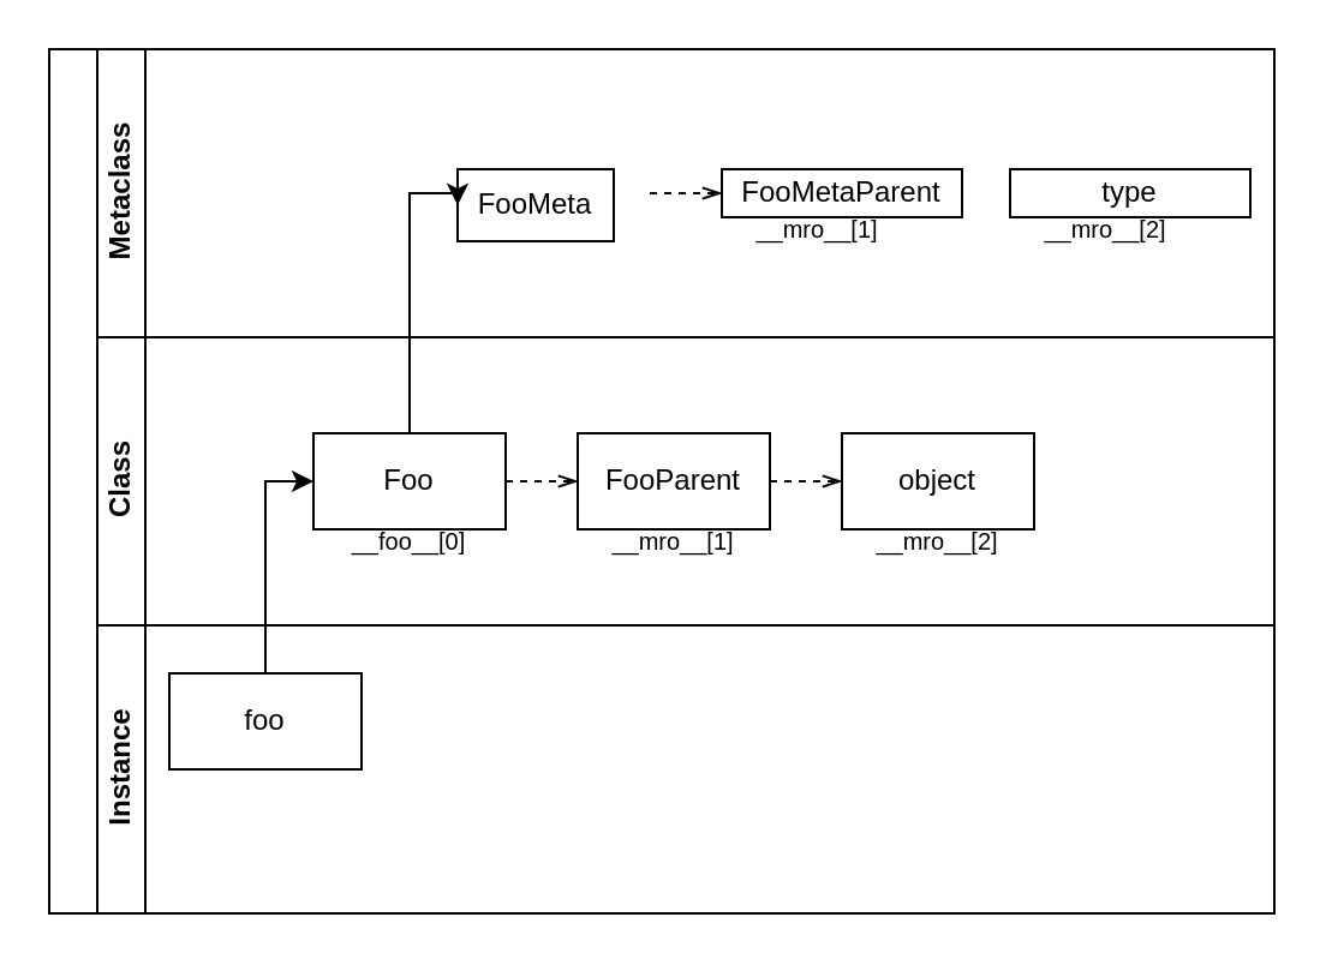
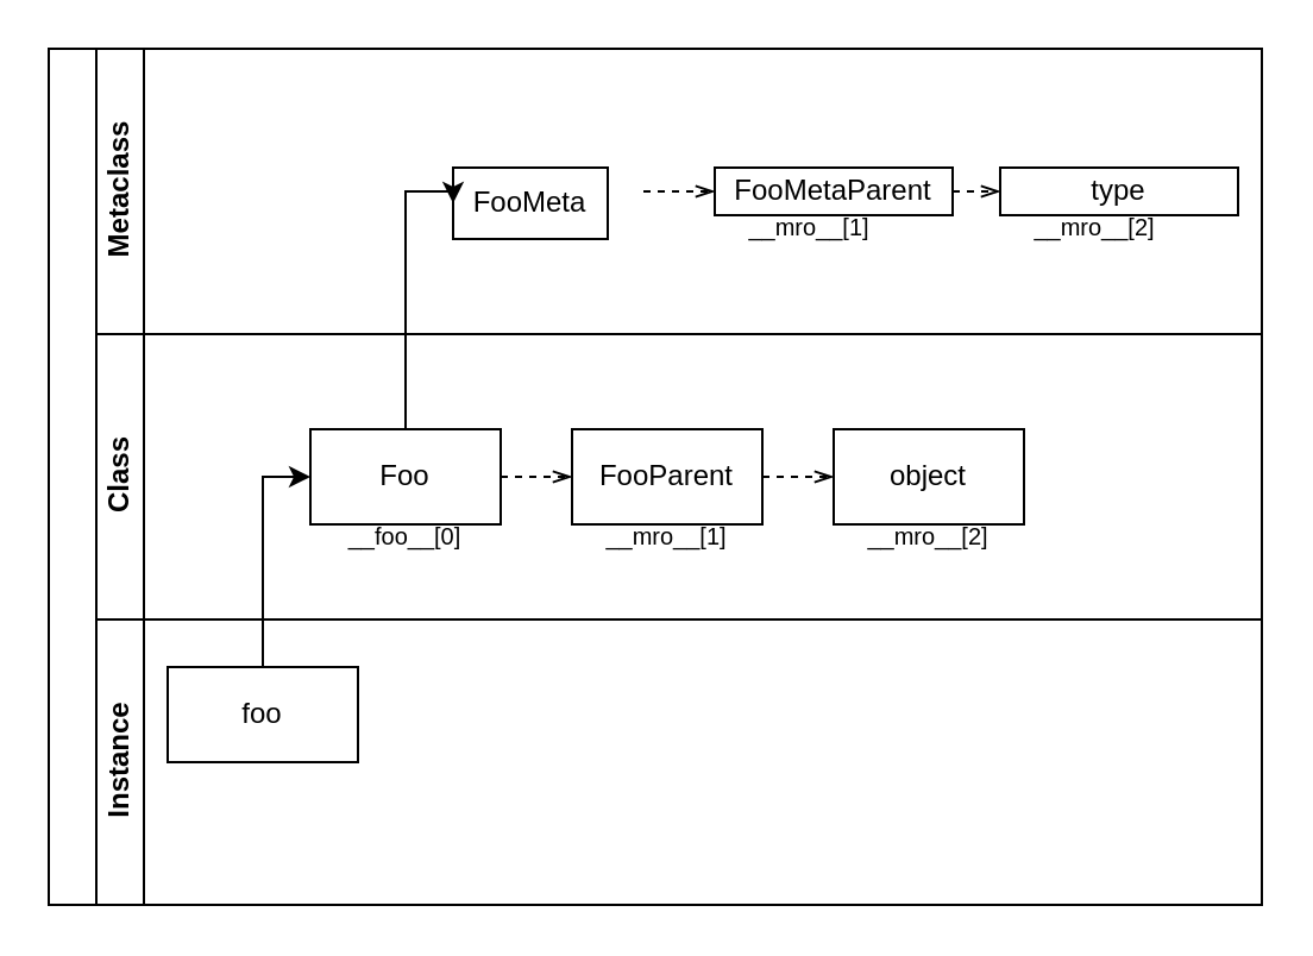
  <mxCell id="0" />
  <mxCell id="1" parent="0" />
  <mxCell id="2" value="" style="swimlane;html=1;childLayout=stackLayout;resizeParent=1;resizeParentMax=0;horizontal=0;startSize=20;horizontalStack=0;" parent="1" vertex="1"><mxGeometry x="20" y="20" width="510" height="360" as="geometry" /></mxCell>
  <mxCell id="3" value="Metaclass" style="swimlane;html=1;startSize=20;horizontal=0;" parent="2" vertex="1"><mxGeometry x="20" width="490" height="120" as="geometry" /></mxCell>
  <mxCell id="4" value="FooMeta" style="rounded=0;whiteSpace=wrap;html=1;fontFamily=Helvetica;fontSize=12;fontColor=#000000;align=center;" parent="3" vertex="1"><mxGeometry x="150" y="50" width="65" height="30" as="geometry" /></mxCell>
  <mxCell id="5" value="FooMetaParent" style="rounded=0;whiteSpace=wrap;html=1;fontFamily=Helvetica;fontSize=12;fontColor=#000000;align=center;" parent="3" vertex="1"><mxGeometry x="260" y="50" width="100" height="20" as="geometry" /></mxCell>
  <mxCell id="6" value="" style="endArrow=openThin;dashed=1;html=1;rounded=0;endFill=0;" parent="3" target="5" edge="1"><mxGeometry width="50" height="50" relative="1" as="geometry"><mxPoint x="230" y="60" as="sourcePoint" /><mxPoint x="140" y="-170" as="targetPoint" /></mxGeometry></mxCell>
  <mxCell id="7" value="__mro__[1]" style="text;html=1;strokeColor=none;fillColor=none;align=center;verticalAlign=middle;whiteSpace=wrap;rounded=0;fontSize=10;" parent="3" vertex="1"><mxGeometry x="270" y="60" width="60" height="30" as="geometry" /></mxCell>
  <mxCell id="8" value="type" style="rounded=0;whiteSpace=wrap;html=1;fontFamily=Helvetica;fontSize=12;fontColor=#000000;align=center;" parent="3" vertex="1"><mxGeometry x="380" y="50" width="100" height="20" as="geometry" /></mxCell>
  <mxCell id="9" value="__mro__[2]" style="text;html=1;strokeColor=none;fillColor=none;align=center;verticalAlign=middle;whiteSpace=wrap;rounded=0;fontSize=10;" parent="3" vertex="1"><mxGeometry x="390" y="60" width="60" height="30" as="geometry" /></mxCell>
+ <mxCell id="10" value="" style="endArrow=openThin;dashed=1;html=1;rounded=0;endFill=0;" parent="3" source="5" target="8" edge="1"><mxGeometry width="50" height="50" relative="1" as="geometry"><mxPoint x="360.0" y="59.52" as="sourcePoint" /><mxPoint x="390" y="59.52" as="targetPoint" /></mxGeometry></mxCell>
  <mxCell id="11" value="Class" style="swimlane;html=1;startSize=20;horizontal=0;" parent="2" vertex="1"><mxGeometry x="20" y="120" width="490" height="120" as="geometry" /></mxCell>
  <mxCell id="12" value="Foo" style="rounded=0;whiteSpace=wrap;html=1;fontFamily=Helvetica;fontSize=12;fontColor=#000000;align=center;" parent="11" vertex="1"><mxGeometry x="90" y="40" width="80" height="40" as="geometry" /></mxCell>
  <mxCell id="13" value="FooParent" style="rounded=0;whiteSpace=wrap;html=1;fontFamily=Helvetica;fontSize=12;fontColor=#000000;align=center;" parent="11" vertex="1"><mxGeometry x="200" y="40" width="80" height="40" as="geometry" /></mxCell>
  <mxCell id="14" value="object" style="rounded=0;whiteSpace=wrap;html=1;fontFamily=Helvetica;fontSize=12;fontColor=#000000;align=center;" parent="11" vertex="1"><mxGeometry x="310" y="40" width="80" height="40" as="geometry" /></mxCell>
  <mxCell id="15" value="" style="endArrow=openThin;dashed=1;html=1;rounded=0;endFill=0;" parent="11" source="12" target="13" edge="1"><mxGeometry width="50" height="50" relative="1" as="geometry"><mxPoint x="170" y="120" as="sourcePoint" /><mxPoint x="220" y="70" as="targetPoint" /></mxGeometry></mxCell>
  <mxCell id="16" value="" style="endArrow=openThin;dashed=1;html=1;rounded=0;endFill=0;" parent="11" source="13" target="14" edge="1"><mxGeometry width="50" height="50" relative="1" as="geometry"><mxPoint x="270" y="59.76" as="sourcePoint" /><mxPoint x="310.0" y="59.76" as="targetPoint" /></mxGeometry></mxCell>
  <mxCell id="17" value="__mro__[1]" style="text;html=1;strokeColor=none;fillColor=none;align=center;verticalAlign=middle;whiteSpace=wrap;rounded=0;fontSize=10;" parent="11" vertex="1"><mxGeometry x="210" y="70" width="60" height="30" as="geometry" /></mxCell>
  <mxCell id="18" value="__mro__[2]" style="text;html=1;strokeColor=none;fillColor=none;align=center;verticalAlign=middle;whiteSpace=wrap;rounded=0;fontSize=10;" parent="11" vertex="1"><mxGeometry x="320" y="70" width="60" height="30" as="geometry" /></mxCell>
  <mxCell id="19" value="__foo__[0]" style="text;html=1;strokeColor=none;fillColor=none;align=center;verticalAlign=middle;whiteSpace=wrap;rounded=0;fontSize=10;" parent="11" vertex="1"><mxGeometry x="100" y="70" width="60" height="30" as="geometry" /></mxCell>
  <mxCell id="20" value="Instance" style="swimlane;html=1;startSize=20;horizontal=0;" parent="2" vertex="1"><mxGeometry x="20" y="240" width="490" height="120" as="geometry"><mxRectangle x="20" y="240" width="430" height="30" as="alternateBounds" /></mxGeometry></mxCell>
  <mxCell id="21" value="foo" style="rounded=0;whiteSpace=wrap;html=1;fontFamily=Helvetica;fontSize=12;fontColor=#000000;align=center;" parent="20" vertex="1"><mxGeometry x="30" y="20" width="80" height="40" as="geometry" /></mxCell>
  <mxCell id="22" value="" style="edgeStyle=orthogonalEdgeStyle;rounded=0;orthogonalLoop=1;jettySize=auto;html=1;endArrow=classic;endFill=1;entryX=0;entryY=0.5;entryDx=0;entryDy=0;" parent="2" source="21" target="12" edge="1"><mxGeometry relative="1" as="geometry"><mxPoint x="230.0" y="190" as="sourcePoint" /><mxPoint x="290" y="190" as="targetPoint" /></mxGeometry></mxCell>
  <mxCell id="23" value="" style="edgeStyle=orthogonalEdgeStyle;rounded=0;orthogonalLoop=1;jettySize=auto;html=1;endArrow=classic;endFill=1;entryX=0;entryY=0.5;entryDx=0;entryDy=0;exitX=0.5;exitY=0;exitDx=0;exitDy=0;" parent="2" source="12" target="4" edge="1"><mxGeometry relative="1" as="geometry"><mxPoint x="160" y="140" as="sourcePoint" /><mxPoint x="110" y="20" as="targetPoint" /><Array as="points"><mxPoint x="150" y="60" /></Array></mxGeometry></mxCell>
